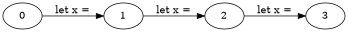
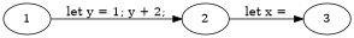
  digraph {
    rankdir=LR
-   0
    1
    2
    3
-   0 -> 1 [label="let x ="]
-   1 -> 2 [label="let x ="]
+   1 -> 2 [label="let y = 1; y + 2;"]
    2 -> 3 [label="let x ="]
  }
